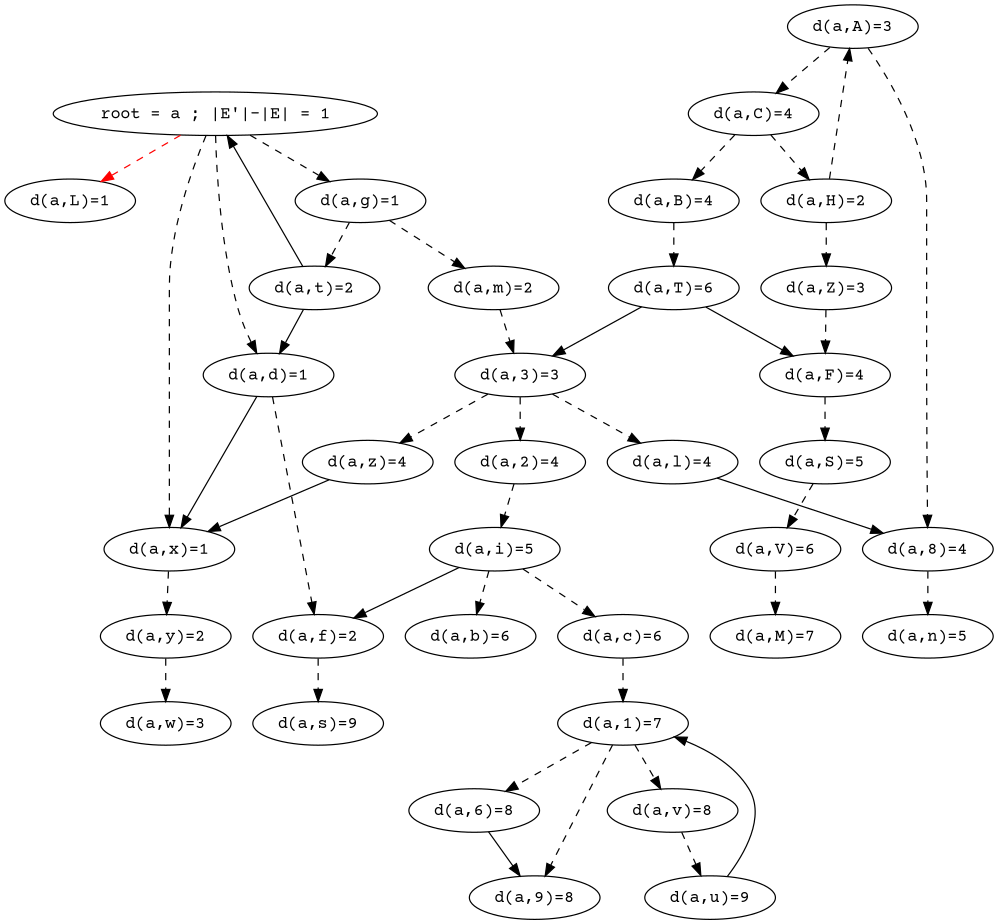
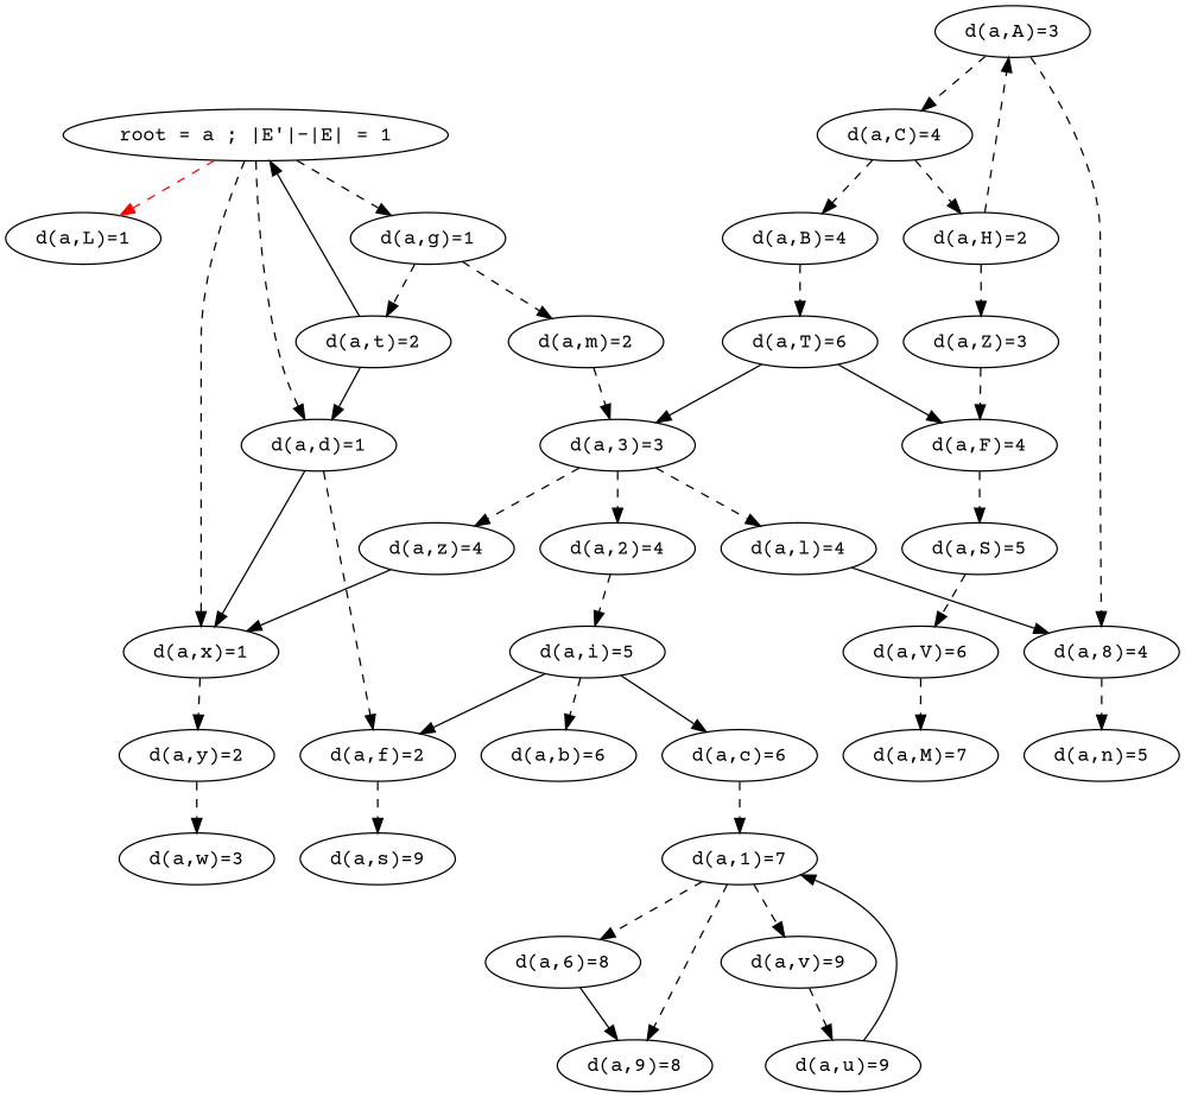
  digraph {
    fontname="Courier Prime"
    node [fontname="Courier Prime"]
    edge [fontname="Courier Prime" style=dashed]
    n1 [label="root = a ; |E'|-|E| = 1"]
    n2 [label="d(a,x)=1"]
    n3 [label="d(a,d)=1"]
    n4 [label="d(a,g)=1"]
    n5 [label="d(a,L)=1"]
    n6 [label="d(a,y)=2"]
    n7 [label="d(a,f)=2"]
    n8 [label="d(a,m)=2"]
    n9 [label="d(a,t)=2"]
    n10 [label="d(a,w)=3"]
    n11 [label="d(a,s)=9"]
    n12 [label="d(a,3)=3"]
    n13 [label="d(a,H)=2"]
    n14 [label="d(a,Z)=3"]
    n15 [label="d(a,A)=3"]
    n16 [label="d(a,l)=4"]
    n17 [label="d(a,2)=4"]
    n18 [label="d(a,z)=4"]
    n19 [label="d(a,F)=4"]
    n20 [label="d(a,C)=4"]
    n21 [label="d(a,8)=4"]
    n22 [label="d(a,i)=5"]
    n23 [label="d(a,S)=5"]
    n24 [label="d(a,B)=4"]
    n25 [label="d(a,n)=5"]
    n26 [label="d(a,c)=6"]
    n27 [label="d(a,b)=6"]
    n28 [label="d(a,V)=6"]
    n29 [label="d(a,T)=6"]
    n30 [label="d(a,1)=7"]
    n31 [label="d(a,M)=7"]
    n32 [label="d(a,6)=8"]
    n33 [label="d(a,9)=8"]
-   n34 [label="d(a,v)=8"]
+   n34 [label="d(a,v)=9"]
    n35 [label="d(a,u)=9"]
    n1 -> n2
    n1 -> n3
    n1 -> n4
    n1 -> n5 [color=red]
    n2 -> n6
    n3 -> n2 [style=""]
    n3 -> n7
    n4 -> n8
    n4 -> n9
    n6 -> n10
    n7 -> n11
    n8 -> n12
    n9 -> n1 [style=""]
    n9 -> n3 [style=""]
    n12 -> n16
    n12 -> n17
    n12 -> n18
    n13 -> n14
    n13 -> n15
    n14 -> n19
    n15 -> n20
    n15 -> n21
    n16 -> n21 [style=""]
    n17 -> n22
    n18 -> n2 [style=""]
    n19 -> n23
    n20 -> n13
    n20 -> n24
    n21 -> n25
    n22 -> n7 [style=""]
-   n22 -> n26
+   n22 -> n26 [style=solid]
    n22 -> n27
    n23 -> n28
    n24 -> n29
    n26 -> n30
    n28 -> n31
    n29 -> n12 [style=""]
    n29 -> n19 [style=""]
    n30 -> n32
    n30 -> n33
    n30 -> n34
    n32 -> n33 [style=""]
    n34 -> n35
    n35 -> n30 [style=""]
  }
